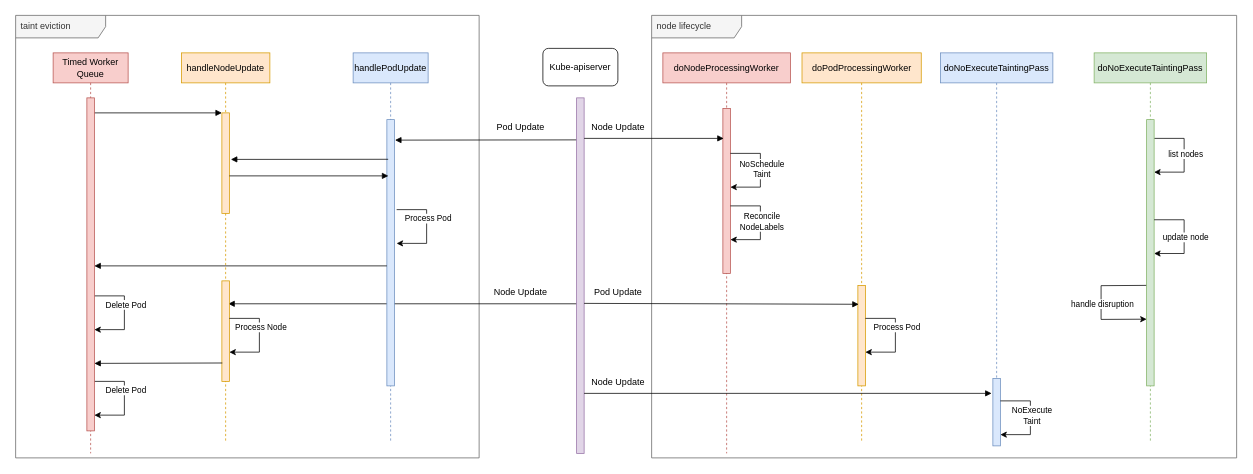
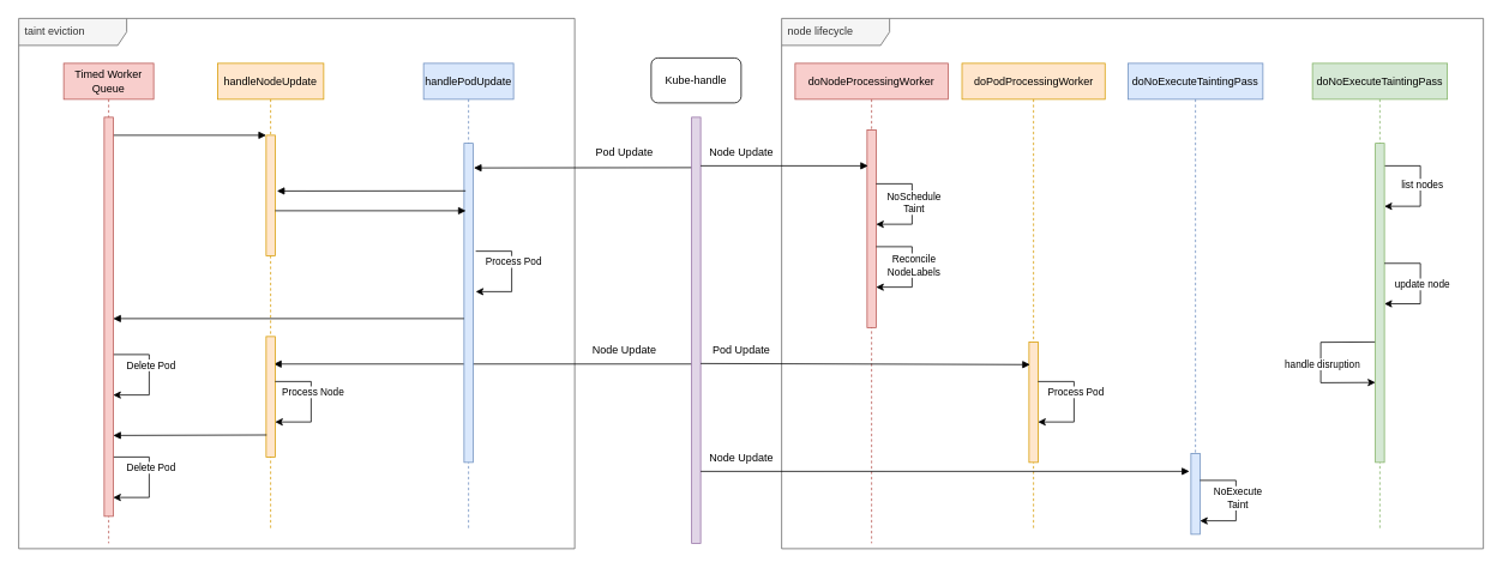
  <mxCell id="0" />
  <mxCell id="1" parent="0" />
  <mxCell id="2" value="taint eviction" style="shape=umlFrame;whiteSpace=wrap;html=1;width=120;height=30;boundedLbl=1;verticalAlign=middle;align=left;spacingLeft=5;fillColor=#f5f5f5;fontColor=#333333;strokeColor=#666666;" vertex="1" parent="1"><mxGeometry x="20" y="20" width="618" height="590" as="geometry" /></mxCell>
  <mxCell id="3" value="handleNodeUpdate" style="shape=umlLifeline;perimeter=lifelinePerimeter;whiteSpace=wrap;html=1;container=0;collapsible=0;recursiveResize=0;outlineConnect=0;fillColor=#ffe6cc;strokeColor=#d79b00;" vertex="1" parent="1"><mxGeometry x="241" y="70" width="118" height="520" as="geometry" /></mxCell>
  <mxCell id="4" value="" style="html=1;verticalAlign=bottom;endArrow=block;entryX=0.857;entryY=0.228;rounded=0;entryDx=0;entryDy=0;entryPerimeter=0;" edge="1" parent="1" source="16" target="22"><mxGeometry relative="1" as="geometry"><mxPoint x="976" y="404" as="sourcePoint" /><mxPoint x="526" y="404" as="targetPoint" /></mxGeometry></mxCell>
  <mxCell id="5" value="" style="html=1;verticalAlign=bottom;endArrow=block;entryX=0;entryY=0;rounded=0;" edge="1" parent="1" source="15" target="17"><mxGeometry relative="1" as="geometry"><mxPoint x="225" y="150" as="sourcePoint" /></mxGeometry></mxCell>
  <mxCell id="6" value="handlePodUpdate" style="shape=umlLifeline;perimeter=lifelinePerimeter;whiteSpace=wrap;html=1;container=1;collapsible=0;recursiveResize=0;outlineConnect=0;fillColor=#dae8fc;strokeColor=#6c8ebf;" vertex="1" parent="1"><mxGeometry x="470" y="70" width="100" height="520" as="geometry" /></mxCell>
  <mxCell id="7" value="" style="html=1;points=[];perimeter=orthogonalPerimeter;fillColor=#dae8fc;strokeColor=#6c8ebf;" vertex="1" parent="6"><mxGeometry x="45" y="89" width="10" height="355" as="geometry" /></mxCell>
  <mxCell id="8" value="" style="html=1;verticalAlign=bottom;endArrow=block;rounded=0;exitX=0.171;exitY=0.149;exitDx=0;exitDy=0;exitPerimeter=0;" edge="1" parent="6" target="15"><mxGeometry relative="1" as="geometry"><mxPoint x="45" y="284" as="sourcePoint" /><mxPoint x="-167" y="284" as="targetPoint" /></mxGeometry></mxCell>
  <mxCell id="9" value="" style="html=1;verticalAlign=bottom;endArrow=block;entryX=1.086;entryY=0.077;rounded=0;entryDx=0;entryDy=0;entryPerimeter=0;" edge="1" parent="1" target="7"><mxGeometry relative="1" as="geometry"><mxPoint x="768" y="186" as="sourcePoint" /></mxGeometry></mxCell>
  <mxCell id="10" value="Timed Worker Queue" style="shape=umlLifeline;perimeter=lifelinePerimeter;whiteSpace=wrap;html=1;container=1;collapsible=0;recursiveResize=0;outlineConnect=0;fillColor=#f8cecc;strokeColor=#b85450;" vertex="1" parent="1"><mxGeometry x="70" y="70" width="100" height="534" as="geometry" /></mxCell>
  <mxCell id="11" value="" style="endArrow=classic;html=1;rounded=0;" edge="1" parent="10"><mxGeometry width="50" height="50" relative="1" as="geometry"><mxPoint x="55" y="324" as="sourcePoint" /><mxPoint x="55" y="369" as="targetPoint" /><Array as="points"><mxPoint x="95" y="324" /><mxPoint x="95" y="369" /></Array></mxGeometry></mxCell>
  <mxCell id="12" value="Delete Pod" style="edgeLabel;html=1;align=center;verticalAlign=middle;resizable=0;points=[];" vertex="1" connectable="0" parent="11"><mxGeometry x="-0.186" y="1" relative="1" as="geometry"><mxPoint as="offset" /></mxGeometry></mxCell>
  <mxCell id="13" value="" style="endArrow=classic;html=1;rounded=0;" edge="1" parent="10"><mxGeometry width="50" height="50" relative="1" as="geometry"><mxPoint x="55" y="438" as="sourcePoint" /><mxPoint x="55" y="483" as="targetPoint" /><Array as="points"><mxPoint x="95" y="438" /><mxPoint x="95" y="483" /></Array></mxGeometry></mxCell>
  <mxCell id="14" value="Delete Pod" style="edgeLabel;html=1;align=center;verticalAlign=middle;resizable=0;points=[];" vertex="1" connectable="0" parent="13"><mxGeometry x="-0.186" y="1" relative="1" as="geometry"><mxPoint as="offset" /></mxGeometry></mxCell>
  <mxCell id="15" value="" style="html=1;points=[];perimeter=orthogonalPerimeter;fillColor=#f8cecc;strokeColor=#b85450;" vertex="1" parent="1"><mxGeometry x="115" y="130" width="10" height="444" as="geometry" /></mxCell>
  <mxCell id="16" value="" style="html=1;points=[];perimeter=orthogonalPerimeter;fillColor=#e1d5e7;strokeColor=#9673a6;" vertex="1" parent="1"><mxGeometry x="768" y="130" width="10" height="474" as="geometry" /></mxCell>
  <mxCell id="17" value="" style="html=1;points=[];perimeter=orthogonalPerimeter;fillColor=#ffe6cc;strokeColor=#d79b00;" vertex="1" parent="1"><mxGeometry x="295" y="150" width="10" height="134" as="geometry" /></mxCell>
  <mxCell id="18" value="" style="html=1;verticalAlign=bottom;endArrow=block;entryX=1.2;entryY=0.463;rounded=0;entryDx=0;entryDy=0;entryPerimeter=0;exitX=0.171;exitY=0.149;exitDx=0;exitDy=0;exitPerimeter=0;" edge="1" parent="1" source="7" target="17"><mxGeometry relative="1" as="geometry"><mxPoint x="986" y="196" as="sourcePoint" /><mxPoint x="536" y="196" as="targetPoint" /></mxGeometry></mxCell>
  <mxCell id="19" value="" style="html=1;verticalAlign=bottom;endArrow=block;entryX=1.029;entryY=0.163;rounded=0;entryDx=0;entryDy=0;entryPerimeter=0;exitX=0.171;exitY=0.149;exitDx=0;exitDy=0;exitPerimeter=0;" edge="1" parent="1"><mxGeometry relative="1" as="geometry"><mxPoint x="305" y="234" as="sourcePoint" /><mxPoint x="517" y="234" as="targetPoint" /></mxGeometry></mxCell>
  <mxCell id="20" value="" style="endArrow=classic;html=1;rounded=0;" edge="1" parent="1"><mxGeometry width="50" height="50" relative="1" as="geometry"><mxPoint x="528" y="279" as="sourcePoint" /><mxPoint x="528" y="324" as="targetPoint" /><Array as="points"><mxPoint x="568" y="279" /><mxPoint x="568" y="324" /></Array></mxGeometry></mxCell>
  <mxCell id="21" value="Process Pod" style="edgeLabel;html=1;align=center;verticalAlign=middle;resizable=0;points=[];" vertex="1" connectable="0" parent="20"><mxGeometry x="-0.186" y="1" relative="1" as="geometry"><mxPoint as="offset" /></mxGeometry></mxCell>
  <mxCell id="22" value="" style="html=1;points=[];perimeter=orthogonalPerimeter;fillColor=#ffe6cc;strokeColor=#d79b00;" vertex="1" parent="1"><mxGeometry x="295" y="374" width="10" height="134" as="geometry" /></mxCell>
  <mxCell id="23" value="Node Update" style="text;html=1;align=center;verticalAlign=middle;resizable=0;points=[];autosize=1;strokeColor=none;fillColor=none;" vertex="1" parent="1"><mxGeometry x="648" y="374" width="90" height="30" as="geometry" /></mxCell>
  <mxCell id="24" value="" style="endArrow=classic;html=1;rounded=0;" edge="1" parent="1"><mxGeometry width="50" height="50" relative="1" as="geometry"><mxPoint x="305" y="424" as="sourcePoint" /><mxPoint x="305" y="469" as="targetPoint" /><Array as="points"><mxPoint x="345" y="424" /><mxPoint x="345" y="469" /></Array></mxGeometry></mxCell>
  <mxCell id="25" value="Process Node" style="edgeLabel;html=1;align=center;verticalAlign=middle;resizable=0;points=[];" vertex="1" connectable="0" parent="24"><mxGeometry x="-0.186" y="1" relative="1" as="geometry"><mxPoint as="offset" /></mxGeometry></mxCell>
  <mxCell id="26" value="" style="html=1;verticalAlign=bottom;endArrow=block;entryX=1.2;entryY=0.534;rounded=0;entryDx=0;entryDy=0;entryPerimeter=0;exitX=0.057;exitY=0.817;exitDx=0;exitDy=0;exitPerimeter=0;" edge="1" parent="1" source="22"><mxGeometry relative="1" as="geometry"><mxPoint x="288" y="484" as="sourcePoint" /><mxPoint x="125" y="484" as="targetPoint" /></mxGeometry></mxCell>
- <mxCell id="27" value="Kube-apiserver" style="rounded=1;whiteSpace=wrap;html=1;" vertex="1" parent="1"><mxGeometry x="723" y="64" width="100" height="50" as="geometry" /></mxCell>
+ <mxCell id="27" value="Kube-handle" style="rounded=1;whiteSpace=wrap;html=1;" vertex="1" parent="1"><mxGeometry x="723" y="64" width="100" height="50" as="geometry" /></mxCell>
  <mxCell id="28" value="node lifecycle" style="shape=umlFrame;whiteSpace=wrap;html=1;width=120;height=30;boundedLbl=1;verticalAlign=middle;align=left;spacingLeft=5;fillColor=#f5f5f5;fontColor=#333333;strokeColor=#666666;" vertex="1" parent="1"><mxGeometry x="868" y="20" width="780" height="590" as="geometry" /></mxCell>
  <mxCell id="29" value="doPodProcessingWorker" style="shape=umlLifeline;perimeter=lifelinePerimeter;whiteSpace=wrap;html=1;container=0;collapsible=0;recursiveResize=0;outlineConnect=0;fillColor=#ffe6cc;strokeColor=#d79b00;" vertex="1" parent="1"><mxGeometry x="1068.5" y="70" width="159" height="520" as="geometry" /></mxCell>
  <mxCell id="30" value="doNoExecuteTaintingPass" style="shape=umlLifeline;perimeter=lifelinePerimeter;whiteSpace=wrap;html=1;container=0;collapsible=0;recursiveResize=0;outlineConnect=0;fillColor=#dae8fc;strokeColor=#6c8ebf;" vertex="1" parent="1"><mxGeometry x="1253" y="70" width="150" height="520" as="geometry" /></mxCell>
  <mxCell id="31" value="doNodeProcessingWorker" style="shape=umlLifeline;perimeter=lifelinePerimeter;whiteSpace=wrap;html=1;container=1;collapsible=0;recursiveResize=0;outlineConnect=0;fillColor=#f8cecc;strokeColor=#b85450;" vertex="1" parent="1"><mxGeometry x="883" y="70" width="170" height="534" as="geometry" /></mxCell>
  <mxCell id="32" value="" style="html=1;points=[];perimeter=orthogonalPerimeter;fillColor=#f8cecc;strokeColor=#b85450;" vertex="1" parent="1"><mxGeometry x="963" y="144" width="10" height="220" as="geometry" /></mxCell>
  <mxCell id="33" value="" style="html=1;points=[];perimeter=orthogonalPerimeter;fillColor=#ffe6cc;strokeColor=#d79b00;" vertex="1" parent="1"><mxGeometry x="1143" y="380" width="10" height="134" as="geometry" /></mxCell>
  <mxCell id="34" value="" style="endArrow=classic;html=1;rounded=0;" edge="1" parent="1"><mxGeometry width="50" height="50" relative="1" as="geometry"><mxPoint x="1538" y="184" as="sourcePoint" /><mxPoint x="1538" y="229" as="targetPoint" /><Array as="points"><mxPoint x="1578" y="184" /><mxPoint x="1578" y="229" /></Array></mxGeometry></mxCell>
  <mxCell id="35" value="list nodes" style="edgeLabel;html=1;align=center;verticalAlign=middle;resizable=0;points=[];" vertex="1" connectable="0" parent="34"><mxGeometry x="-0.186" y="1" relative="1" as="geometry"><mxPoint y="9" as="offset" /></mxGeometry></mxCell>
  <mxCell id="36" value="" style="endArrow=classic;html=1;rounded=0;" edge="1" parent="1"><mxGeometry width="50" height="50" relative="1" as="geometry"><mxPoint x="1153" y="424" as="sourcePoint" /><mxPoint x="1153" y="469" as="targetPoint" /><Array as="points"><mxPoint x="1193" y="424" /><mxPoint x="1193" y="469" /></Array></mxGeometry></mxCell>
  <mxCell id="37" value="Process Pod" style="edgeLabel;html=1;align=center;verticalAlign=middle;resizable=0;points=[];" vertex="1" connectable="0" parent="36"><mxGeometry x="-0.186" y="1" relative="1" as="geometry"><mxPoint as="offset" /></mxGeometry></mxCell>
  <mxCell id="38" value="" style="endArrow=classic;html=1;rounded=0;" edge="1" parent="1"><mxGeometry width="50" height="50" relative="1" as="geometry"><mxPoint x="973" y="204" as="sourcePoint" /><mxPoint x="973" y="249" as="targetPoint" /><Array as="points"><mxPoint x="1013" y="204" /><mxPoint x="1013" y="249" /></Array></mxGeometry></mxCell>
  <mxCell id="39" value="NoSchedule&lt;div&gt;Taint&lt;/div&gt;" style="edgeLabel;html=1;align=center;verticalAlign=middle;resizable=0;points=[];" vertex="1" connectable="0" parent="38"><mxGeometry x="-0.186" y="1" relative="1" as="geometry"><mxPoint y="9" as="offset" /></mxGeometry></mxCell>
  <mxCell id="40" value="" style="endArrow=classic;html=1;rounded=0;" edge="1" parent="1"><mxGeometry width="50" height="50" relative="1" as="geometry"><mxPoint x="973" y="274" as="sourcePoint" /><mxPoint x="973" y="319" as="targetPoint" /><Array as="points"><mxPoint x="1013" y="274" /><mxPoint x="1013" y="319" /></Array></mxGeometry></mxCell>
  <mxCell id="41" value="Reconcile&lt;div&gt;NodeLabels&lt;/div&gt;" style="edgeLabel;html=1;align=center;verticalAlign=middle;resizable=0;points=[];" vertex="1" connectable="0" parent="40"><mxGeometry x="-0.186" y="1" relative="1" as="geometry"><mxPoint y="9" as="offset" /></mxGeometry></mxCell>
  <mxCell id="42" value="" style="html=1;verticalAlign=bottom;endArrow=block;entryX=0.114;entryY=0.182;rounded=0;entryDx=0;entryDy=0;entryPerimeter=0;exitX=0.171;exitY=0.149;exitDx=0;exitDy=0;exitPerimeter=0;" edge="1" parent="1" target="32"><mxGeometry relative="1" as="geometry"><mxPoint x="778" y="184" as="sourcePoint" /><mxPoint x="990" y="184" as="targetPoint" /></mxGeometry></mxCell>
  <mxCell id="43" value="Pod Update" style="text;html=1;align=center;verticalAlign=middle;resizable=0;points=[];autosize=1;strokeColor=none;fillColor=none;" vertex="1" parent="1"><mxGeometry x="648" y="154" width="90" height="30" as="geometry" /></mxCell>
  <mxCell id="44" value="Node Update" style="text;html=1;align=center;verticalAlign=middle;resizable=0;points=[];autosize=1;strokeColor=none;fillColor=none;" vertex="1" parent="1"><mxGeometry x="778" y="154" width="90" height="30" as="geometry" /></mxCell>
  <mxCell id="45" value="" style="html=1;verticalAlign=bottom;endArrow=block;rounded=0;exitX=0.171;exitY=0.149;exitDx=0;exitDy=0;exitPerimeter=0;entryX=0.114;entryY=0.188;entryDx=0;entryDy=0;entryPerimeter=0;" edge="1" parent="1" target="33"><mxGeometry relative="1" as="geometry"><mxPoint x="778" y="404" as="sourcePoint" /><mxPoint x="1098" y="406" as="targetPoint" /></mxGeometry></mxCell>
  <mxCell id="46" value="Pod Update" style="text;html=1;align=center;verticalAlign=middle;resizable=0;points=[];autosize=1;strokeColor=none;fillColor=none;" vertex="1" parent="1"><mxGeometry x="778" y="374" width="90" height="30" as="geometry" /></mxCell>
  <mxCell id="47" value="" style="html=1;points=[];perimeter=orthogonalPerimeter;fillColor=#dae8fc;strokeColor=#6c8ebf;" vertex="1" parent="1"><mxGeometry x="1323" y="504" width="10" height="90" as="geometry" /></mxCell>
  <mxCell id="48" value="doNoExecuteTaintingPass" style="shape=umlLifeline;perimeter=lifelinePerimeter;whiteSpace=wrap;html=1;container=0;collapsible=0;recursiveResize=0;outlineConnect=0;fillColor=#d5e8d4;strokeColor=#82b366;" vertex="1" parent="1"><mxGeometry x="1458" y="70" width="150" height="520" as="geometry" /></mxCell>
  <mxCell id="49" value="" style="html=1;points=[];perimeter=orthogonalPerimeter;fillColor=#d5e8d4;strokeColor=#82b366;" vertex="1" parent="1"><mxGeometry x="1528" y="159" width="10" height="355" as="geometry" /></mxCell>
  <mxCell id="50" value="" style="endArrow=classic;html=1;rounded=0;" edge="1" parent="1"><mxGeometry width="50" height="50" relative="1" as="geometry"><mxPoint x="1538" y="292.5" as="sourcePoint" /><mxPoint x="1538" y="337.5" as="targetPoint" /><Array as="points"><mxPoint x="1578" y="292.5" /><mxPoint x="1578" y="337.5" /></Array></mxGeometry></mxCell>
  <mxCell id="51" value="update node" style="edgeLabel;html=1;align=center;verticalAlign=middle;resizable=0;points=[];" vertex="1" connectable="0" parent="50"><mxGeometry x="-0.186" y="1" relative="1" as="geometry"><mxPoint y="12" as="offset" /></mxGeometry></mxCell>
  <mxCell id="52" value="" style="endArrow=classic;html=1;rounded=0;exitX=0.014;exitY=0.375;exitDx=0;exitDy=0;exitPerimeter=0;entryX=0.071;entryY=0.502;entryDx=0;entryDy=0;entryPerimeter=0;" edge="1" parent="1"><mxGeometry width="50" height="50" relative="1" as="geometry"><mxPoint x="1527.43" y="380.005" as="sourcePoint" /><mxPoint x="1528" y="425.09" as="targetPoint" /><Array as="points"><mxPoint x="1467.29" y="380.38" /><mxPoint x="1467.29" y="425.38" /></Array></mxGeometry></mxCell>
  <mxCell id="53" value="handle disruption" style="edgeLabel;html=1;align=center;verticalAlign=middle;resizable=0;points=[];" vertex="1" connectable="0" parent="52"><mxGeometry x="-0.186" y="1" relative="1" as="geometry"><mxPoint y="16" as="offset" /></mxGeometry></mxCell>
  <mxCell id="54" value="" style="html=1;verticalAlign=bottom;endArrow=block;rounded=0;exitX=0.171;exitY=0.149;exitDx=0;exitDy=0;exitPerimeter=0;entryX=-0.171;entryY=0.222;entryDx=0;entryDy=0;entryPerimeter=0;" edge="1" parent="1" target="47"><mxGeometry relative="1" as="geometry"><mxPoint x="778" y="524" as="sourcePoint" /><mxPoint x="1258" y="524" as="targetPoint" /></mxGeometry></mxCell>
  <mxCell id="55" value="" style="endArrow=classic;html=1;rounded=0;" edge="1" parent="1"><mxGeometry width="50" height="50" relative="1" as="geometry"><mxPoint x="1333" y="534" as="sourcePoint" /><mxPoint x="1333" y="579" as="targetPoint" /><Array as="points"><mxPoint x="1373" y="534" /><mxPoint x="1373" y="579" /></Array></mxGeometry></mxCell>
  <mxCell id="56" value="NoExecute&lt;div&gt;Taint&lt;/div&gt;" style="edgeLabel;html=1;align=center;verticalAlign=middle;resizable=0;points=[];" vertex="1" connectable="0" parent="55"><mxGeometry x="-0.186" y="1" relative="1" as="geometry"><mxPoint y="8" as="offset" /></mxGeometry></mxCell>
  <mxCell id="57" value="Node Update" style="text;html=1;align=center;verticalAlign=middle;resizable=0;points=[];autosize=1;strokeColor=none;fillColor=none;" vertex="1" parent="1"><mxGeometry x="778" y="494" width="90" height="30" as="geometry" /></mxCell>
